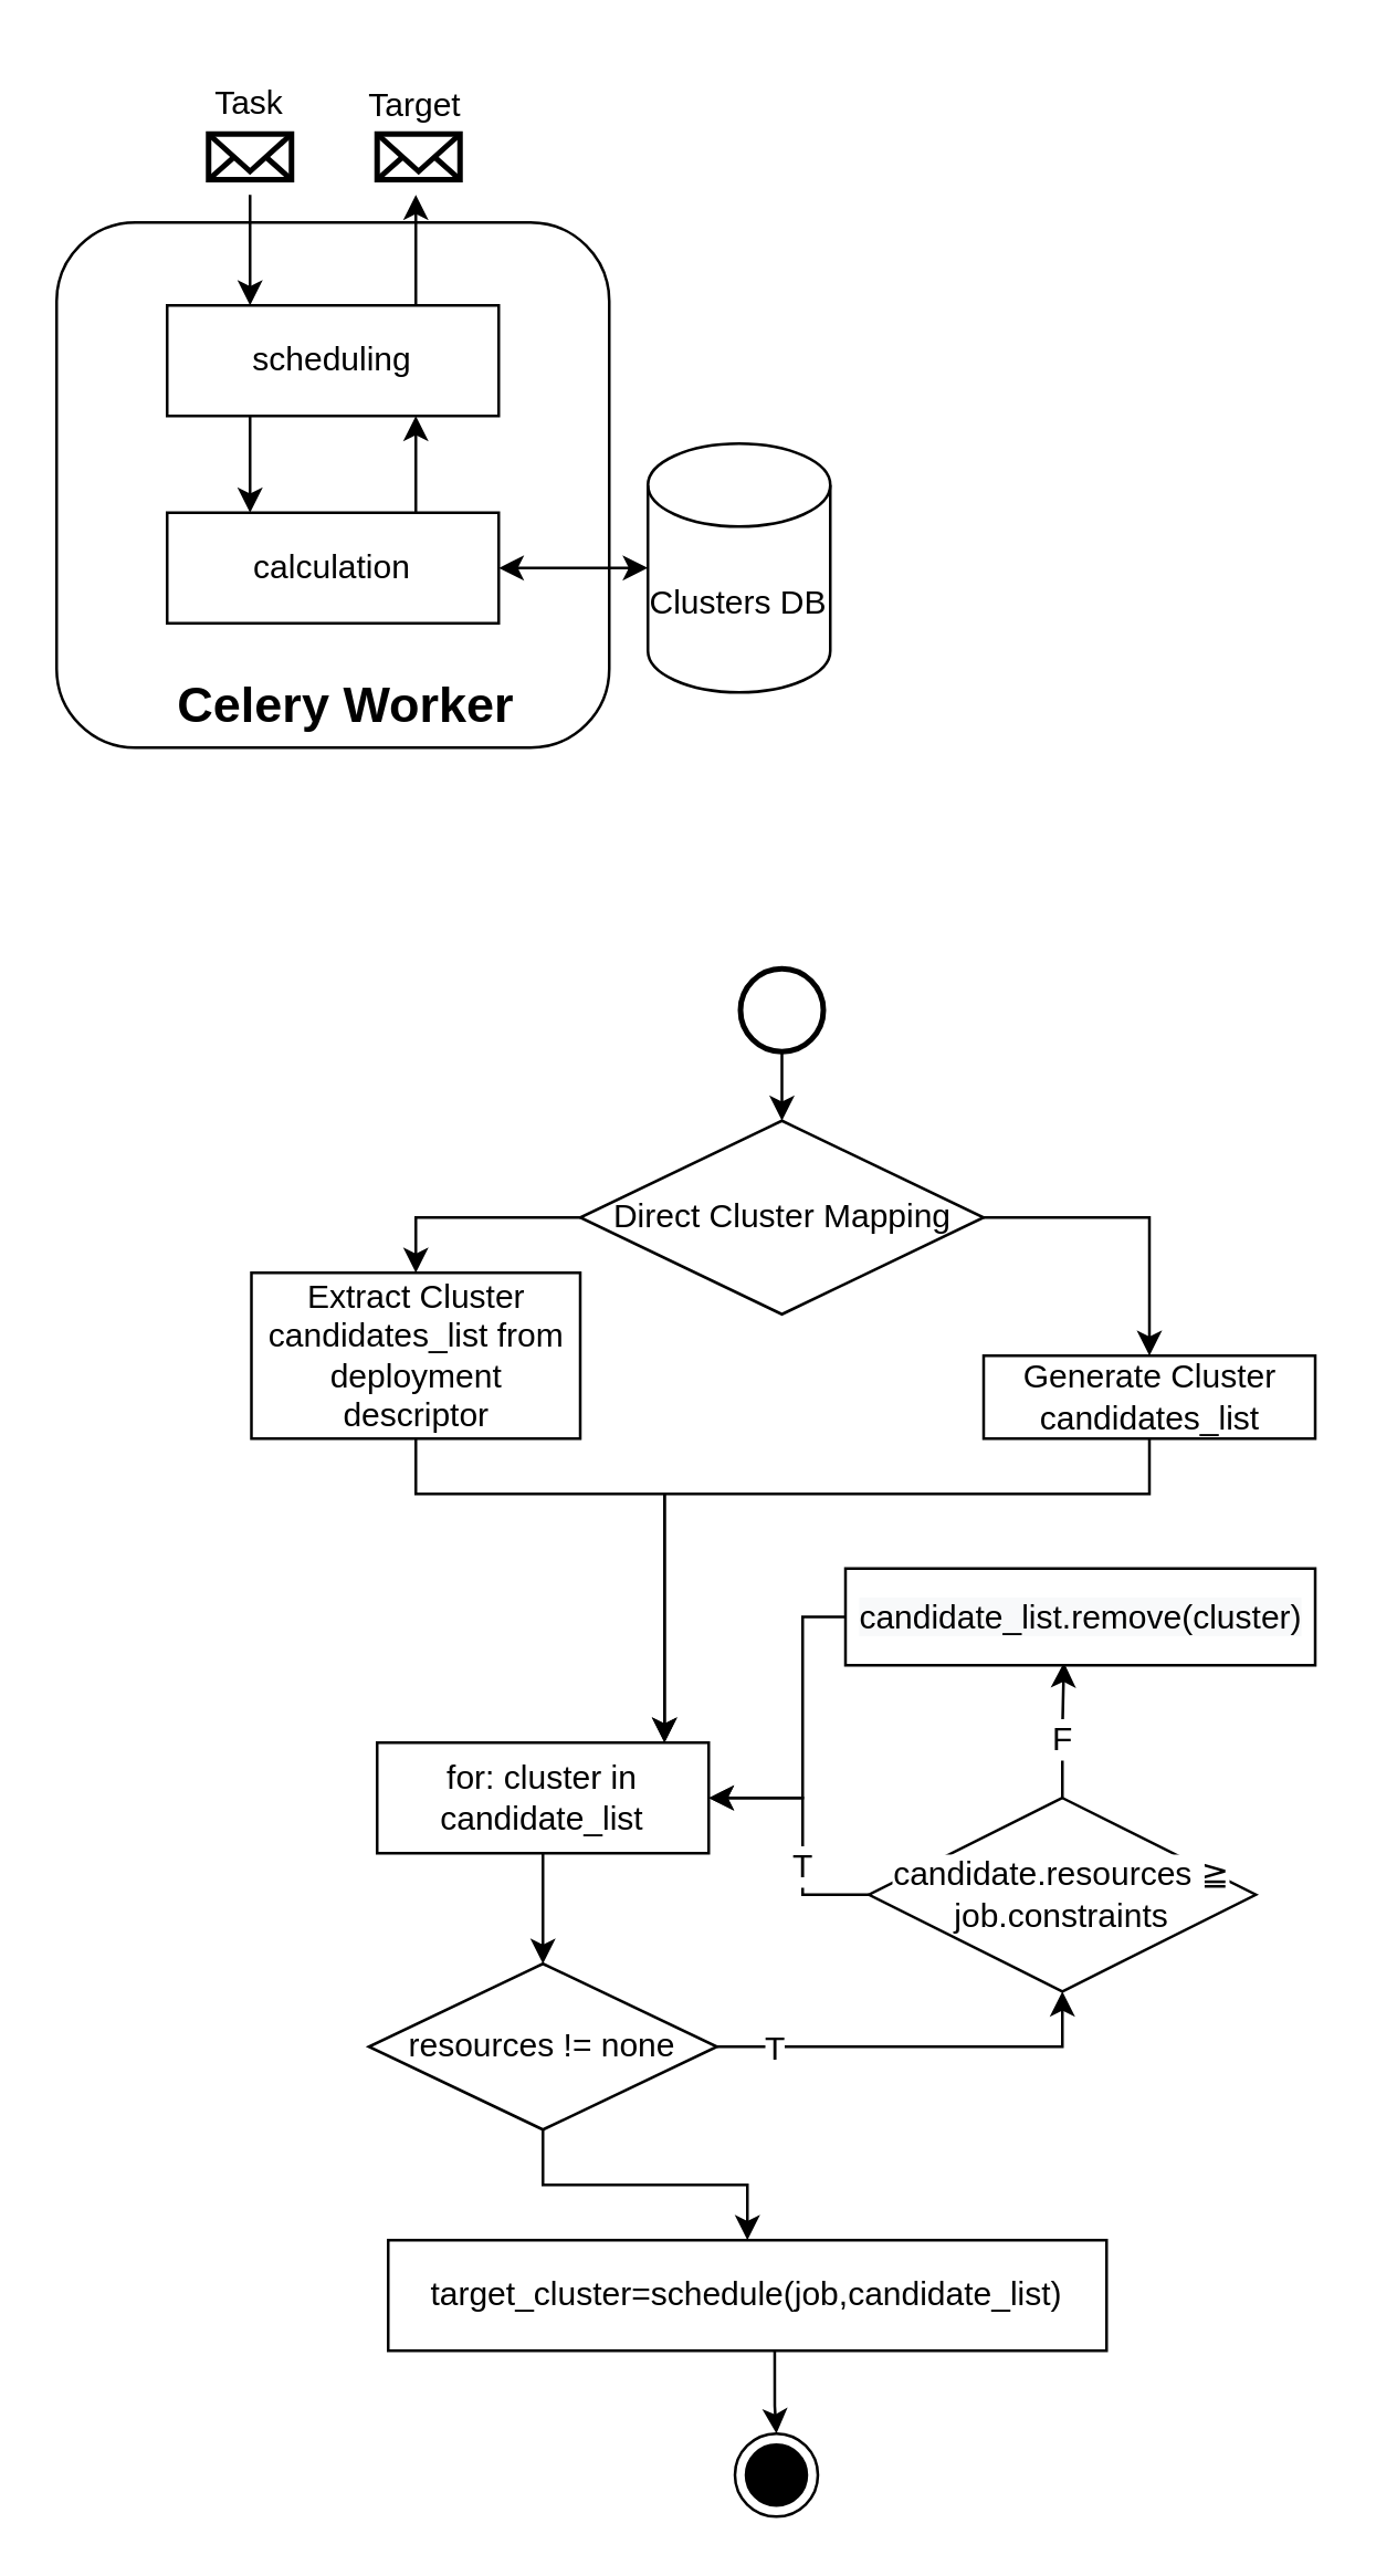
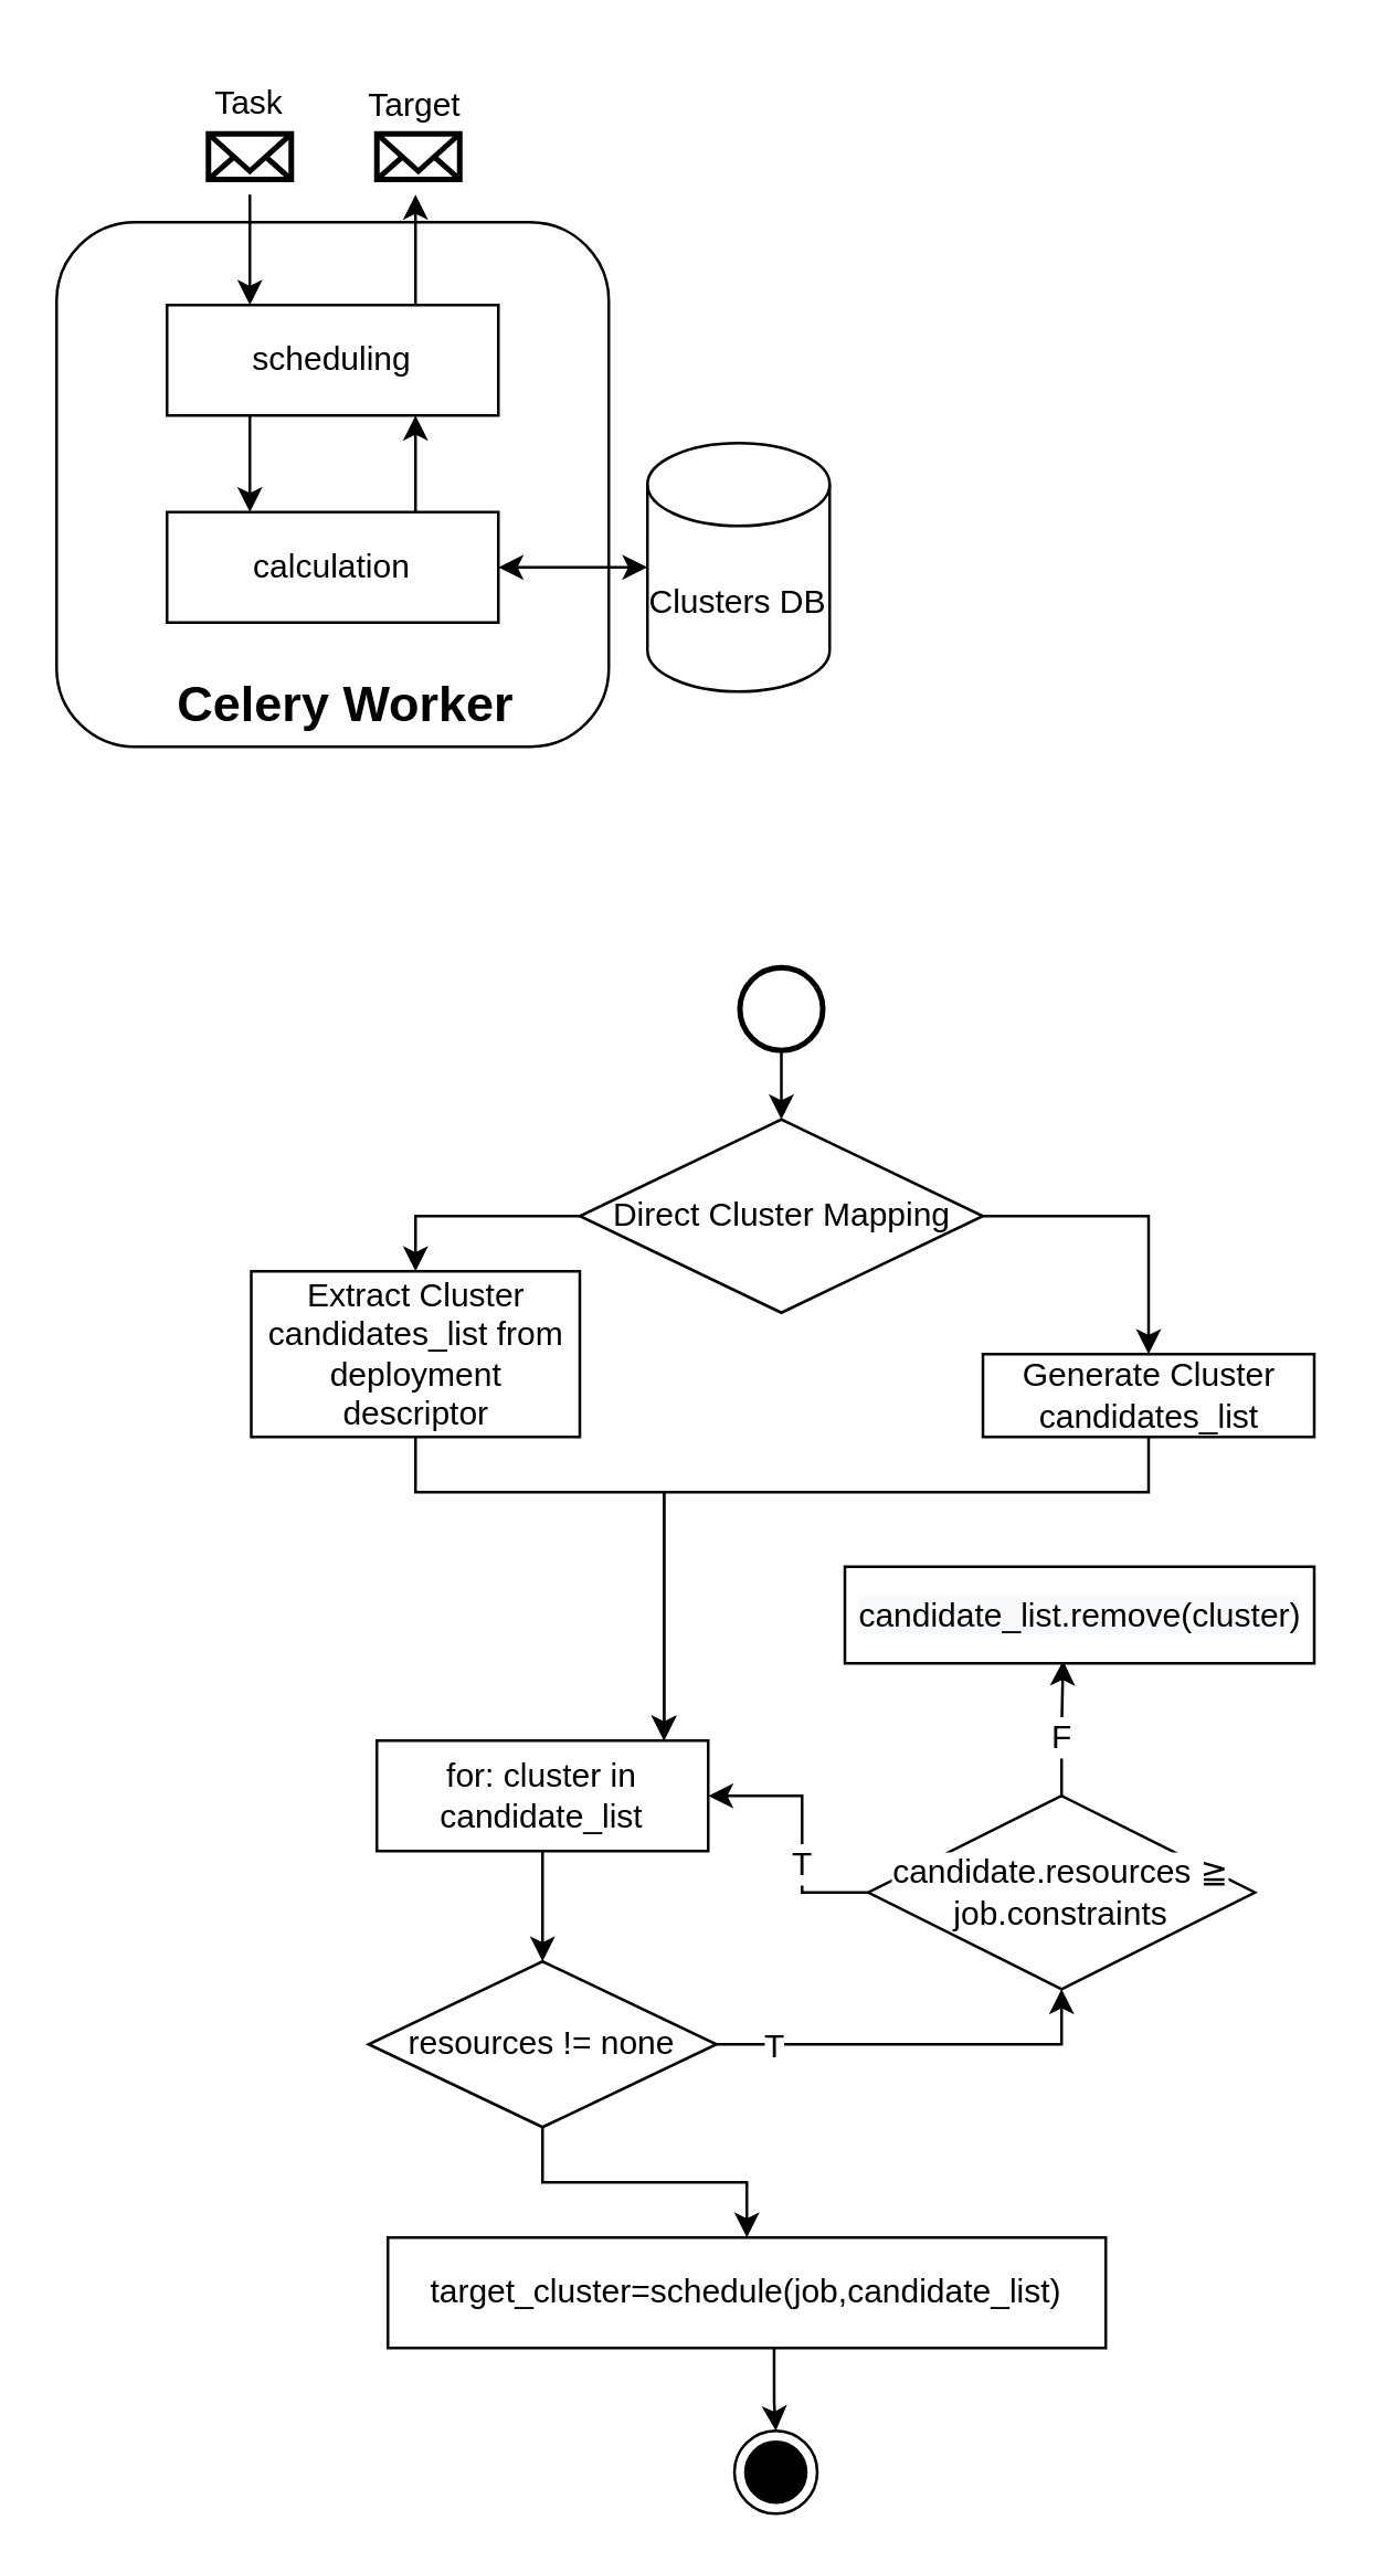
  <mxCell id="0" />
  <mxCell id="1" parent="0" />
  <mxCell id="2" value="" style="rounded=1;whiteSpace=wrap;html=1;" vertex="1" parent="1"><mxGeometry x="20" y="80" width="200" height="190" as="geometry" /></mxCell>
  <mxCell id="3" value="Clusters DB" style="shape=cylinder3;whiteSpace=wrap;html=1;boundedLbl=1;backgroundOutline=1;size=15;" vertex="1" parent="1"><mxGeometry x="234" y="160" width="66" height="90" as="geometry" /></mxCell>
  <mxCell id="4" style="edgeStyle=orthogonalEdgeStyle;rounded=0;orthogonalLoop=1;jettySize=auto;html=1;exitX=1;exitY=0.5;exitDx=0;exitDy=0;entryX=0;entryY=0.5;entryDx=0;entryDy=0;entryPerimeter=0;startArrow=classic;startFill=1;" edge="1" parent="1" source="5" target="3"><mxGeometry relative="1" as="geometry" /></mxCell>
  <mxCell id="5" value="calculation" style="rounded=0;whiteSpace=wrap;html=1;" vertex="1" parent="1"><mxGeometry x="60" y="185" width="120" height="40" as="geometry" /></mxCell>
  <mxCell id="6" value="scheduling" style="rounded=0;whiteSpace=wrap;html=1;" vertex="1" parent="1"><mxGeometry x="60" y="110" width="120" height="40" as="geometry" /></mxCell>
  <mxCell id="7" value="" style="endArrow=classic;html=1;rounded=0;exitX=0.5;exitY=1;exitDx=0;exitDy=0;" edge="1" parent="1"><mxGeometry width="50" height="50" relative="1" as="geometry"><mxPoint x="90" y="70" as="sourcePoint" /><mxPoint x="90" y="110" as="targetPoint" /></mxGeometry></mxCell>
  <mxCell id="8" value="" style="endArrow=classic;html=1;rounded=0;entryX=0.25;entryY=0;entryDx=0;entryDy=0;" edge="1" parent="1" target="5"><mxGeometry width="50" height="50" relative="1" as="geometry"><mxPoint x="90" y="150" as="sourcePoint" /><mxPoint x="90" y="180" as="targetPoint" /></mxGeometry></mxCell>
  <mxCell id="9" value="" style="endArrow=classic;html=1;rounded=0;entryX=0.25;entryY=0;entryDx=0;entryDy=0;" edge="1" parent="1"><mxGeometry width="50" height="50" relative="1" as="geometry"><mxPoint x="150" y="185" as="sourcePoint" /><mxPoint x="150" y="150" as="targetPoint" /></mxGeometry></mxCell>
  <mxCell id="10" value="" style="endArrow=classic;html=1;rounded=0;entryX=0.5;entryY=1;entryDx=0;entryDy=0;" edge="1" parent="1"><mxGeometry width="50" height="50" relative="1" as="geometry"><mxPoint x="150" y="110" as="sourcePoint" /><mxPoint x="150" y="70" as="targetPoint" /></mxGeometry></mxCell>
  <mxCell id="11" value="&lt;b&gt;&lt;font style=&quot;font-size: 18px&quot;&gt;Celery Worker&lt;/font&gt;&lt;/b&gt;" style="text;html=1;strokeColor=none;fillColor=none;align=center;verticalAlign=middle;whiteSpace=wrap;rounded=0;" vertex="1" parent="1"><mxGeometry x="50" y="240" width="150" height="30" as="geometry" /></mxCell>
  <mxCell id="12" value="" style="html=1;verticalLabelPosition=bottom;align=center;labelBackgroundColor=#ffffff;verticalAlign=top;strokeWidth=2;strokeColor=#000000;shadow=0;dashed=0;shape=mxgraph.ios7.icons.mail;fontSize=18;" vertex="1" parent="1"><mxGeometry x="75" y="48" width="30" height="16.5" as="geometry" /></mxCell>
  <mxCell id="13" value="&lt;font style=&quot;font-size: 12px&quot;&gt;Task&lt;/font&gt;" style="text;html=1;strokeColor=none;fillColor=none;align=center;verticalAlign=middle;whiteSpace=wrap;rounded=0;fontSize=18;" vertex="1" parent="1"><mxGeometry x="60" y="20" width="60" height="30" as="geometry" /></mxCell>
  <mxCell id="14" value="" style="html=1;verticalLabelPosition=bottom;align=center;labelBackgroundColor=#ffffff;verticalAlign=top;strokeWidth=2;strokeColor=#000000;shadow=0;dashed=0;shape=mxgraph.ios7.icons.mail;fontSize=18;" vertex="1" parent="1"><mxGeometry x="136" y="48" width="30" height="16.5" as="geometry" /></mxCell>
  <mxCell id="15" value="&lt;font style=&quot;font-size: 12px&quot;&gt;Target&lt;br&gt;&lt;/font&gt;" style="text;html=1;strokeColor=none;fillColor=none;align=center;verticalAlign=middle;whiteSpace=wrap;rounded=0;fontSize=18;" vertex="1" parent="1"><mxGeometry x="120" y="21" width="60" height="30" as="geometry" /></mxCell>
  <mxCell id="16" style="edgeStyle=orthogonalEdgeStyle;rounded=0;orthogonalLoop=1;jettySize=auto;html=1;exitX=1;exitY=0.5;exitDx=0;exitDy=0;fontSize=12;startArrow=none;startFill=0;" edge="1" parent="1" source="18" target="22"><mxGeometry relative="1" as="geometry" /></mxCell>
  <mxCell id="17" style="edgeStyle=orthogonalEdgeStyle;rounded=0;orthogonalLoop=1;jettySize=auto;html=1;exitX=0;exitY=0.5;exitDx=0;exitDy=0;entryX=0.5;entryY=0;entryDx=0;entryDy=0;fontSize=12;startArrow=none;startFill=0;" edge="1" parent="1" source="18" target="20"><mxGeometry relative="1" as="geometry" /></mxCell>
  <mxCell id="18" value="Direct Cluster Mapping" style="rhombus;whiteSpace=wrap;html=1;fontSize=12;strokeColor=#000000;" vertex="1" parent="1"><mxGeometry x="209.5" y="405" width="146" height="70" as="geometry" /></mxCell>
  <mxCell id="19" style="edgeStyle=orthogonalEdgeStyle;rounded=0;orthogonalLoop=1;jettySize=auto;html=1;exitX=0.5;exitY=1;exitDx=0;exitDy=0;fontSize=12;startArrow=none;startFill=0;" edge="1" parent="1" source="20" target="32"><mxGeometry relative="1" as="geometry"><Array as="points"><mxPoint x="150" y="540" /><mxPoint x="240" y="540" /></Array></mxGeometry></mxCell>
  <mxCell id="20" value="Extract Cluster candidates_list from deployment descriptor" style="rounded=0;whiteSpace=wrap;html=1;fontSize=12;strokeColor=#000000;" vertex="1" parent="1"><mxGeometry x="90.5" y="460" width="119" height="60" as="geometry" /></mxCell>
  <mxCell id="21" style="edgeStyle=orthogonalEdgeStyle;rounded=0;orthogonalLoop=1;jettySize=auto;html=1;exitX=0.5;exitY=1;exitDx=0;exitDy=0;fontSize=12;startArrow=none;startFill=0;" edge="1" parent="1" source="22" target="32"><mxGeometry relative="1" as="geometry"><Array as="points"><mxPoint x="416" y="540" /><mxPoint x="240" y="540" /></Array></mxGeometry></mxCell>
  <mxCell id="22" value="Generate Cluster candidates_list" style="rounded=0;whiteSpace=wrap;html=1;fontSize=12;strokeColor=#000000;" vertex="1" parent="1"><mxGeometry x="355.5" y="490" width="120" height="30" as="geometry" /></mxCell>
  <mxCell id="23" style="edgeStyle=orthogonalEdgeStyle;rounded=0;orthogonalLoop=1;jettySize=auto;html=1;exitX=0.5;exitY=0;exitDx=0;exitDy=0;entryX=0.465;entryY=0.971;entryDx=0;entryDy=0;entryPerimeter=0;fontSize=12;startArrow=none;startFill=0;" edge="1" parent="1" source="26" target="34"><mxGeometry relative="1" as="geometry" /></mxCell>
  <mxCell id="24" value="F" style="edgeLabel;html=1;align=center;verticalAlign=middle;resizable=0;points=[];fontSize=12;" vertex="1" connectable="0" parent="23"><mxGeometry x="-0.11" y="1" relative="1" as="geometry"><mxPoint as="offset" /></mxGeometry></mxCell>
  <mxCell id="25" value="T" style="edgeStyle=orthogonalEdgeStyle;rounded=0;orthogonalLoop=1;jettySize=auto;html=1;exitX=0;exitY=0.5;exitDx=0;exitDy=0;entryX=1;entryY=0.5;entryDx=0;entryDy=0;fontSize=12;startArrow=none;startFill=0;" edge="1" parent="1" source="26" target="32"><mxGeometry x="-0.259" relative="1" as="geometry"><Array as="points"><mxPoint x="290" y="685" /><mxPoint x="290" y="650" /></Array><mxPoint as="offset" /></mxGeometry></mxCell>
  <mxCell id="26" value="&lt;span style=&quot;background-color: rgb(255 , 255 , 255)&quot;&gt;candidate.resources ≧ job.constraints&lt;/span&gt;" style="rhombus;whiteSpace=wrap;html=1;rounded=0;fontSize=12;strokeColor=#000000;" vertex="1" parent="1"><mxGeometry x="314" y="650" width="140" height="70" as="geometry" /></mxCell>
  <mxCell id="27" style="edgeStyle=orthogonalEdgeStyle;rounded=0;orthogonalLoop=1;jettySize=auto;html=1;exitX=1;exitY=0.5;exitDx=0;exitDy=0;entryX=0.5;entryY=1;entryDx=0;entryDy=0;fontSize=12;startArrow=none;startFill=0;" edge="1" parent="1" source="30" target="26"><mxGeometry relative="1" as="geometry" /></mxCell>
  <mxCell id="28" value="T" style="edgeLabel;html=1;align=center;verticalAlign=middle;resizable=0;points=[];fontSize=12;" vertex="1" connectable="0" parent="27"><mxGeometry x="-0.727" relative="1" as="geometry"><mxPoint as="offset" /></mxGeometry></mxCell>
  <mxCell id="29" style="edgeStyle=orthogonalEdgeStyle;rounded=0;orthogonalLoop=1;jettySize=auto;html=1;exitX=0.5;exitY=1;exitDx=0;exitDy=0;fontSize=12;startArrow=none;startFill=0;" edge="1" parent="1" source="30" target="36"><mxGeometry relative="1" as="geometry" /></mxCell>
  <mxCell id="30" value="resources != none" style="rhombus;whiteSpace=wrap;html=1;rounded=0;fontSize=12;strokeColor=#000000;" vertex="1" parent="1"><mxGeometry x="133" y="710" width="126" height="60" as="geometry" /></mxCell>
  <mxCell id="31" style="edgeStyle=orthogonalEdgeStyle;rounded=0;orthogonalLoop=1;jettySize=auto;html=1;exitX=0.5;exitY=1;exitDx=0;exitDy=0;entryX=0.5;entryY=0;entryDx=0;entryDy=0;fontSize=12;startArrow=none;startFill=0;" edge="1" parent="1" source="32" target="30"><mxGeometry relative="1" as="geometry" /></mxCell>
  <mxCell id="32" value="for: cluster in candidate_list" style="rounded=0;whiteSpace=wrap;html=1;fontSize=12;strokeColor=#000000;" vertex="1" parent="1"><mxGeometry x="136" y="630" width="120" height="40" as="geometry" /></mxCell>
- <mxCell id="33" style="edgeStyle=orthogonalEdgeStyle;rounded=0;orthogonalLoop=1;jettySize=auto;html=1;exitX=0;exitY=0.5;exitDx=0;exitDy=0;entryX=1;entryY=0.5;entryDx=0;entryDy=0;fontSize=12;startArrow=none;startFill=0;" edge="1" parent="1" source="34" target="32"><mxGeometry relative="1" as="geometry"><Array as="points"><mxPoint x="290" y="585" /><mxPoint x="290" y="650" /></Array></mxGeometry></mxCell>
  <mxCell id="34" value="&lt;span style=&quot;background-color: rgb(248 , 249 , 250)&quot;&gt;candidate_list.remove(cluster)&lt;/span&gt;" style="rounded=0;whiteSpace=wrap;html=1;labelBackgroundColor=#FFFFFF;fontSize=12;strokeColor=#000000;" vertex="1" parent="1"><mxGeometry x="305.5" y="567" width="170" height="35" as="geometry" /></mxCell>
  <mxCell id="35" style="edgeStyle=orthogonalEdgeStyle;rounded=0;orthogonalLoop=1;jettySize=auto;html=1;exitX=0.538;exitY=1;exitDx=0;exitDy=0;fontSize=12;startArrow=none;startFill=0;exitPerimeter=0;" edge="1" parent="1" source="36" target="39"><mxGeometry relative="1" as="geometry" /></mxCell>
  <mxCell id="36" value="target_cluster=schedule(job,candidate_list)" style="rounded=0;whiteSpace=wrap;html=1;labelBackgroundColor=#FFFFFF;fontSize=12;strokeColor=#000000;" vertex="1" parent="1"><mxGeometry x="140" y="810" width="260" height="40" as="geometry" /></mxCell>
  <mxCell id="37" style="edgeStyle=orthogonalEdgeStyle;rounded=0;orthogonalLoop=1;jettySize=auto;html=1;exitX=0.5;exitY=1;exitDx=0;exitDy=0;exitPerimeter=0;entryX=0.5;entryY=0;entryDx=0;entryDy=0;fontSize=12;startArrow=none;startFill=0;" edge="1" parent="1" source="38" target="18"><mxGeometry relative="1" as="geometry" /></mxCell>
  <mxCell id="38" value="" style="strokeWidth=2;html=1;shape=mxgraph.flowchart.start_2;whiteSpace=wrap;rounded=0;labelBackgroundColor=#FFFFFF;fontSize=12;" vertex="1" parent="1"><mxGeometry x="267.5" y="350" width="30" height="30" as="geometry" /></mxCell>
  <mxCell id="39" value="" style="ellipse;html=1;shape=endState;fillColor=#000000;strokeColor=#000000;rounded=0;labelBackgroundColor=#FFFFFF;fontSize=12;" vertex="1" parent="1"><mxGeometry x="265.5" y="880" width="30" height="30" as="geometry" /></mxCell>
